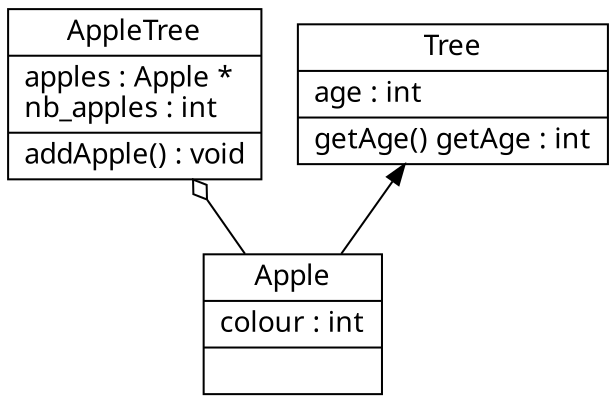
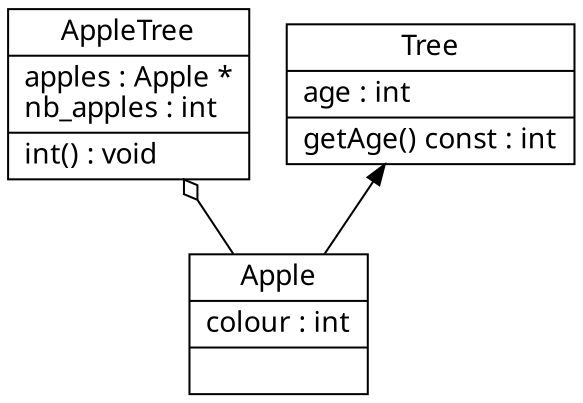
  digraph {
    fontname="Noto Sans"
    rankdir=BT
    node [fontname="Noto Sans" shape=record]
    edge [fontname="Noto Sans"]
    n1 [label="{Apple|colour : int\l|}"]
-   n2 [label="{AppleTree|apples : Apple *\lnb_apples : int\l|addApple() : void\l}"]
-   n3 [label="{Tree|age : int\l|getAge() getAge : int\l}"]
+   n2 [label="{AppleTree|apples : Apple *\lnb_apples : int\l|int() : void\l}"]
+   n3 [label="{Tree|age : int\l|getAge() const : int\l}"]
    n1 -> n2 [arrowhead=ediamond]
    n1 -> n3
  }
